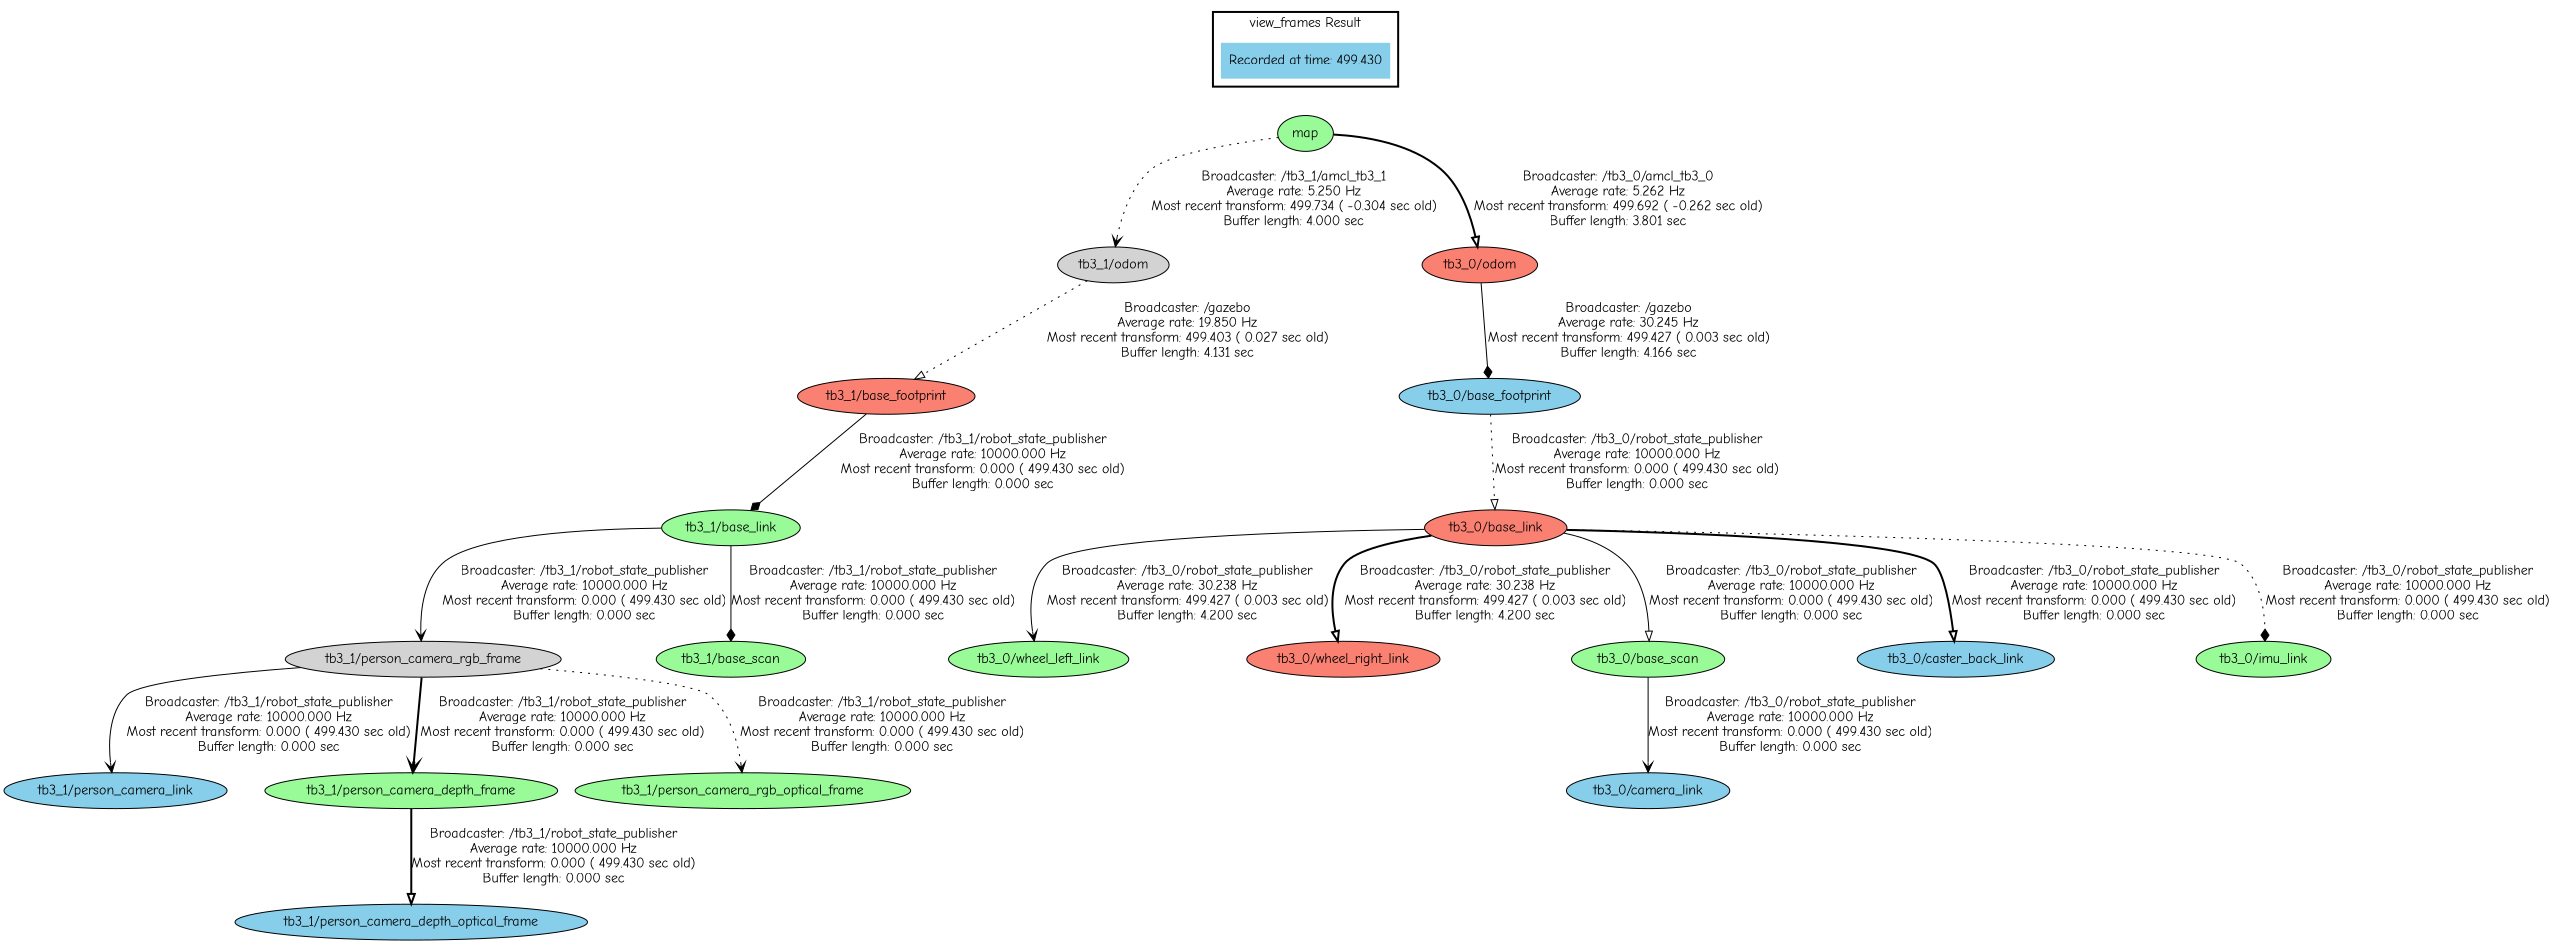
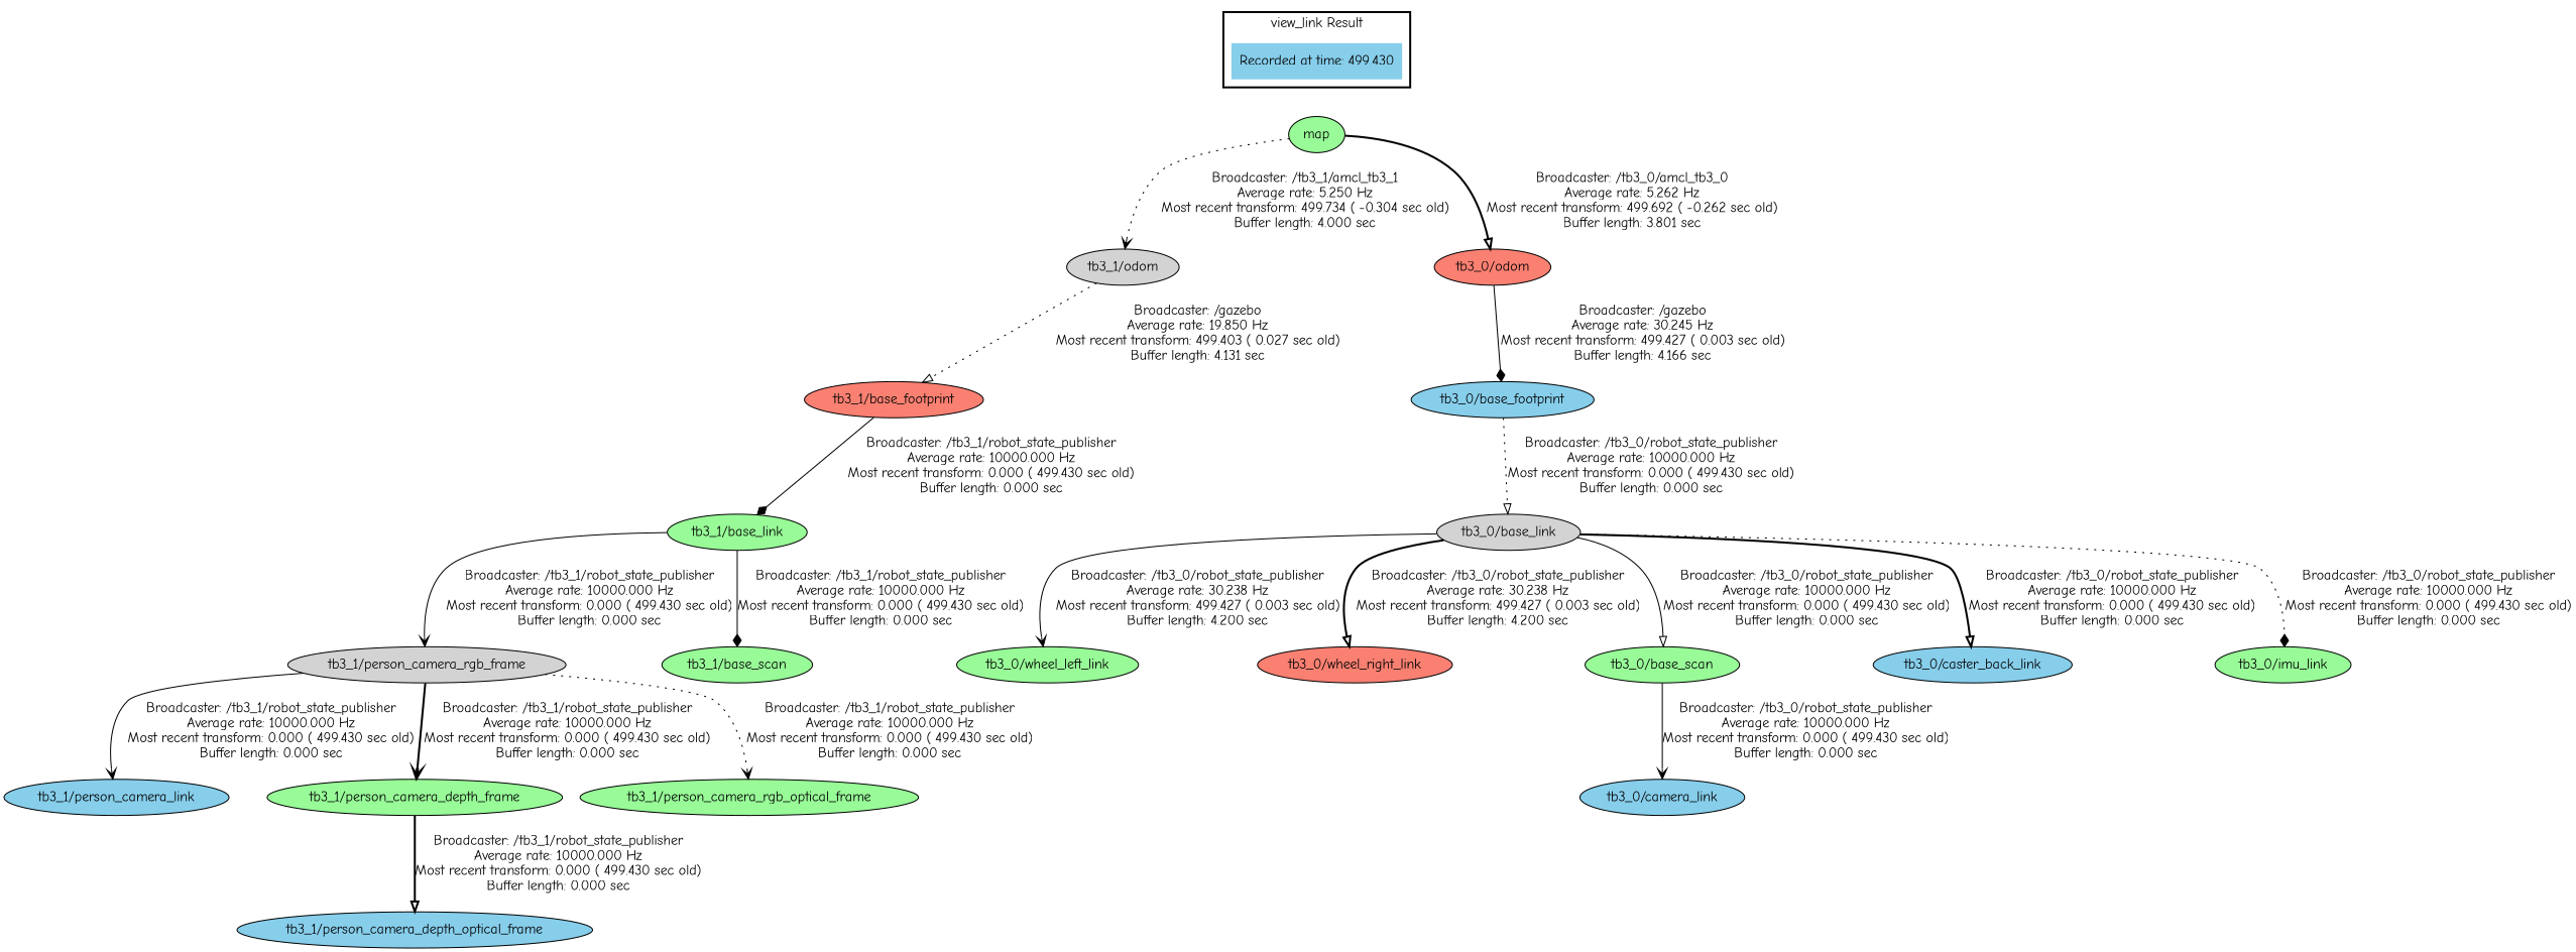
  digraph {
    fontname="Comic Neue"
    node [fillcolor=palegreen fontname="Comic Neue" style=filled]
    edge [fontname="Comic Neue" style=solid arrowhead=vee]
    "Recorded at time: 499.430" [fillcolor=skyblue shape=plaintext]
    map
-   "tb3_0/base_link" [fillcolor=salmon]
+   "tb3_0/base_link" [fillcolor=lightgrey]
    "tb3_0/wheel_left_link"
    "tb3_0/wheel_right_link" [fillcolor=salmon]
    "tb3_0/base_scan"
    "tb3_0/caster_back_link" [fillcolor=skyblue]
    "tb3_0/imu_link"
    "tb3_0/camera_link" [fillcolor=skyblue]
    "tb3_0/base_footprint" [fillcolor=skyblue]
    "tb3_1/base_footprint" [fillcolor=salmon]
    "tb3_1/base_link"
    "tb3_1/person_camera_rgb_frame" [fillcolor=lightgrey]
    "tb3_1/base_scan"
    "tb3_1/person_camera_link" [fillcolor=skyblue]
    "tb3_1/person_camera_depth_frame"
    "tb3_1/person_camera_rgb_optical_frame"
    "tb3_1/odom" [fillcolor=lightgrey]
    "tb3_1/person_camera_depth_optical_frame" [fillcolor=skyblue]
    "tb3_0/odom" [fillcolor=salmon]
    subgraph cluster_1 {
      color=black
-     label="view_frames Result"
+     label="view_link Result"
      style=bold
      "Recorded at time: 499.430"
    }
    "Recorded at time: 499.430" -> map [style=invis arrowhead=""]
    map -> "tb3_1/odom" [label="Broadcaster: /tb3_1/amcl_tb3_1\nAverage rate: 5.250 Hz\nMost recent transform: 499.734 ( -0.304 sec old)\nBuffer length: 4.000 sec\n" style=dotted]
    map -> "tb3_0/odom" [arrowhead=onormal label="Broadcaster: /tb3_0/amcl_tb3_0\nAverage rate: 5.262 Hz\nMost recent transform: 499.692 ( -0.262 sec old)\nBuffer length: 3.801 sec\n" style=bold]
    "tb3_0/base_link" -> "tb3_0/wheel_left_link" [label="Broadcaster: /tb3_0/robot_state_publisher\nAverage rate: 30.238 Hz\nMost recent transform: 499.427 ( 0.003 sec old)\nBuffer length: 4.200 sec\n"]
    "tb3_0/base_link" -> "tb3_0/wheel_right_link" [arrowhead=onormal label="Broadcaster: /tb3_0/robot_state_publisher\nAverage rate: 30.238 Hz\nMost recent transform: 499.427 ( 0.003 sec old)\nBuffer length: 4.200 sec\n" style=bold]
    "tb3_0/base_link" -> "tb3_0/base_scan" [arrowhead=onormal label="Broadcaster: /tb3_0/robot_state_publisher\nAverage rate: 10000.000 Hz\nMost recent transform: 0.000 ( 499.430 sec old)\nBuffer length: 0.000 sec\n"]
    "tb3_0/base_link" -> "tb3_0/caster_back_link" [arrowhead=onormal label="Broadcaster: /tb3_0/robot_state_publisher\nAverage rate: 10000.000 Hz\nMost recent transform: 0.000 ( 499.430 sec old)\nBuffer length: 0.000 sec\n" style=bold]
    "tb3_0/base_link" -> "tb3_0/imu_link" [arrowhead=diamond label="Broadcaster: /tb3_0/robot_state_publisher\nAverage rate: 10000.000 Hz\nMost recent transform: 0.000 ( 499.430 sec old)\nBuffer length: 0.000 sec\n" style=dotted]
    "tb3_0/base_scan" -> "tb3_0/camera_link" [label="Broadcaster: /tb3_0/robot_state_publisher\nAverage rate: 10000.000 Hz\nMost recent transform: 0.000 ( 499.430 sec old)\nBuffer length: 0.000 sec\n"]
    "tb3_0/base_footprint" -> "tb3_0/base_link" [arrowhead=onormal label="Broadcaster: /tb3_0/robot_state_publisher\nAverage rate: 10000.000 Hz\nMost recent transform: 0.000 ( 499.430 sec old)\nBuffer length: 0.000 sec\n" style=dotted]
    "tb3_1/base_footprint" -> "tb3_1/base_link" [arrowhead=diamond label="Broadcaster: /tb3_1/robot_state_publisher\nAverage rate: 10000.000 Hz\nMost recent transform: 0.000 ( 499.430 sec old)\nBuffer length: 0.000 sec\n"]
    "tb3_1/base_link" -> "tb3_1/person_camera_rgb_frame" [label="Broadcaster: /tb3_1/robot_state_publisher\nAverage rate: 10000.000 Hz\nMost recent transform: 0.000 ( 499.430 sec old)\nBuffer length: 0.000 sec\n"]
    "tb3_1/base_link" -> "tb3_1/base_scan" [arrowhead=diamond label="Broadcaster: /tb3_1/robot_state_publisher\nAverage rate: 10000.000 Hz\nMost recent transform: 0.000 ( 499.430 sec old)\nBuffer length: 0.000 sec\n"]
    "tb3_1/person_camera_rgb_frame" -> "tb3_1/person_camera_link" [label="Broadcaster: /tb3_1/robot_state_publisher\nAverage rate: 10000.000 Hz\nMost recent transform: 0.000 ( 499.430 sec old)\nBuffer length: 0.000 sec\n"]
    "tb3_1/person_camera_rgb_frame" -> "tb3_1/person_camera_depth_frame" [label="Broadcaster: /tb3_1/robot_state_publisher\nAverage rate: 10000.000 Hz\nMost recent transform: 0.000 ( 499.430 sec old)\nBuffer length: 0.000 sec\n" style=bold]
    "tb3_1/person_camera_rgb_frame" -> "tb3_1/person_camera_rgb_optical_frame" [label="Broadcaster: /tb3_1/robot_state_publisher\nAverage rate: 10000.000 Hz\nMost recent transform: 0.000 ( 499.430 sec old)\nBuffer length: 0.000 sec\n" style=dotted]
    "tb3_1/person_camera_depth_frame" -> "tb3_1/person_camera_depth_optical_frame" [arrowhead=onormal label="Broadcaster: /tb3_1/robot_state_publisher\nAverage rate: 10000.000 Hz\nMost recent transform: 0.000 ( 499.430 sec old)\nBuffer length: 0.000 sec\n" style=bold]
    "tb3_1/odom" -> "tb3_1/base_footprint" [arrowhead=onormal label="Broadcaster: /gazebo\nAverage rate: 19.850 Hz\nMost recent transform: 499.403 ( 0.027 sec old)\nBuffer length: 4.131 sec\n" style=dotted]
    "tb3_0/odom" -> "tb3_0/base_footprint" [arrowhead=diamond label="Broadcaster: /gazebo\nAverage rate: 30.245 Hz\nMost recent transform: 499.427 ( 0.003 sec old)\nBuffer length: 4.166 sec\n"]
  }
